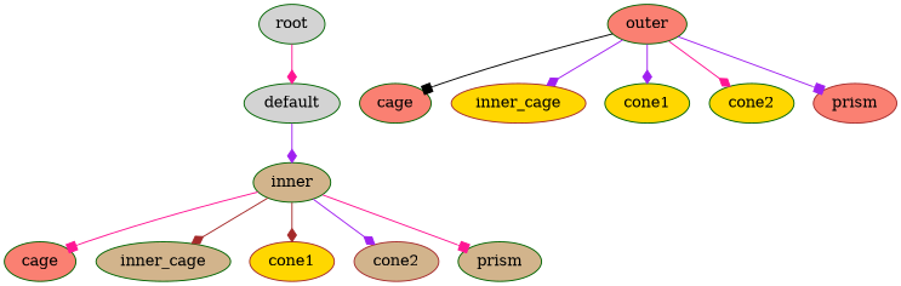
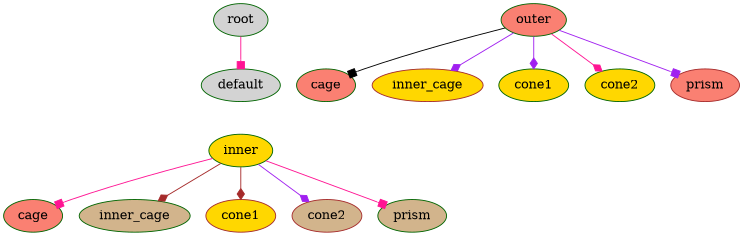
  digraph {
    node [color=darkgreen fillcolor=tan style=filled]
    edge [arrowhead=diamond color=purple]
    n1 [fillcolor=lightgrey label=root]
    n2 [fillcolor=lightgrey label=default]
-   n3 [label=inner]
+   n3 [fillcolor=gold label=inner]
    n4 [fillcolor=salmon label=outer]
    n5 [fillcolor=salmon label=cage]
    n6 [color=brown fillcolor=gold label=inner_cage]
    n7 [fillcolor=gold label=cone1]
    n8 [fillcolor=gold label=cone2]
    n9 [color=brown fillcolor=salmon label=prism]
    n10 [fillcolor=salmon label=cage]
    n11 [label=inner_cage]
    n12 [color=brown fillcolor=gold label=cone1]
    n13 [color=brown label=cone2]
    n14 [label=prism]
-   n1 -> n2 [color=deeppink]
-   n2 -> n3
+   n1 -> n2 [arrowhead=box color=deeppink]
    n3 -> n10 [arrowhead=box color=deeppink]
    n3 -> n11 [color=brown]
    n3 -> n12 [color=brown]
    n3 -> n13
    n3 -> n14 [arrowhead=box color=deeppink]
    n4 -> n5 [arrowhead=box color=black]
    n4 -> n6
    n4 -> n7
    n4 -> n8 [color=deeppink]
    n4 -> n9 [arrowhead=box]
  }
